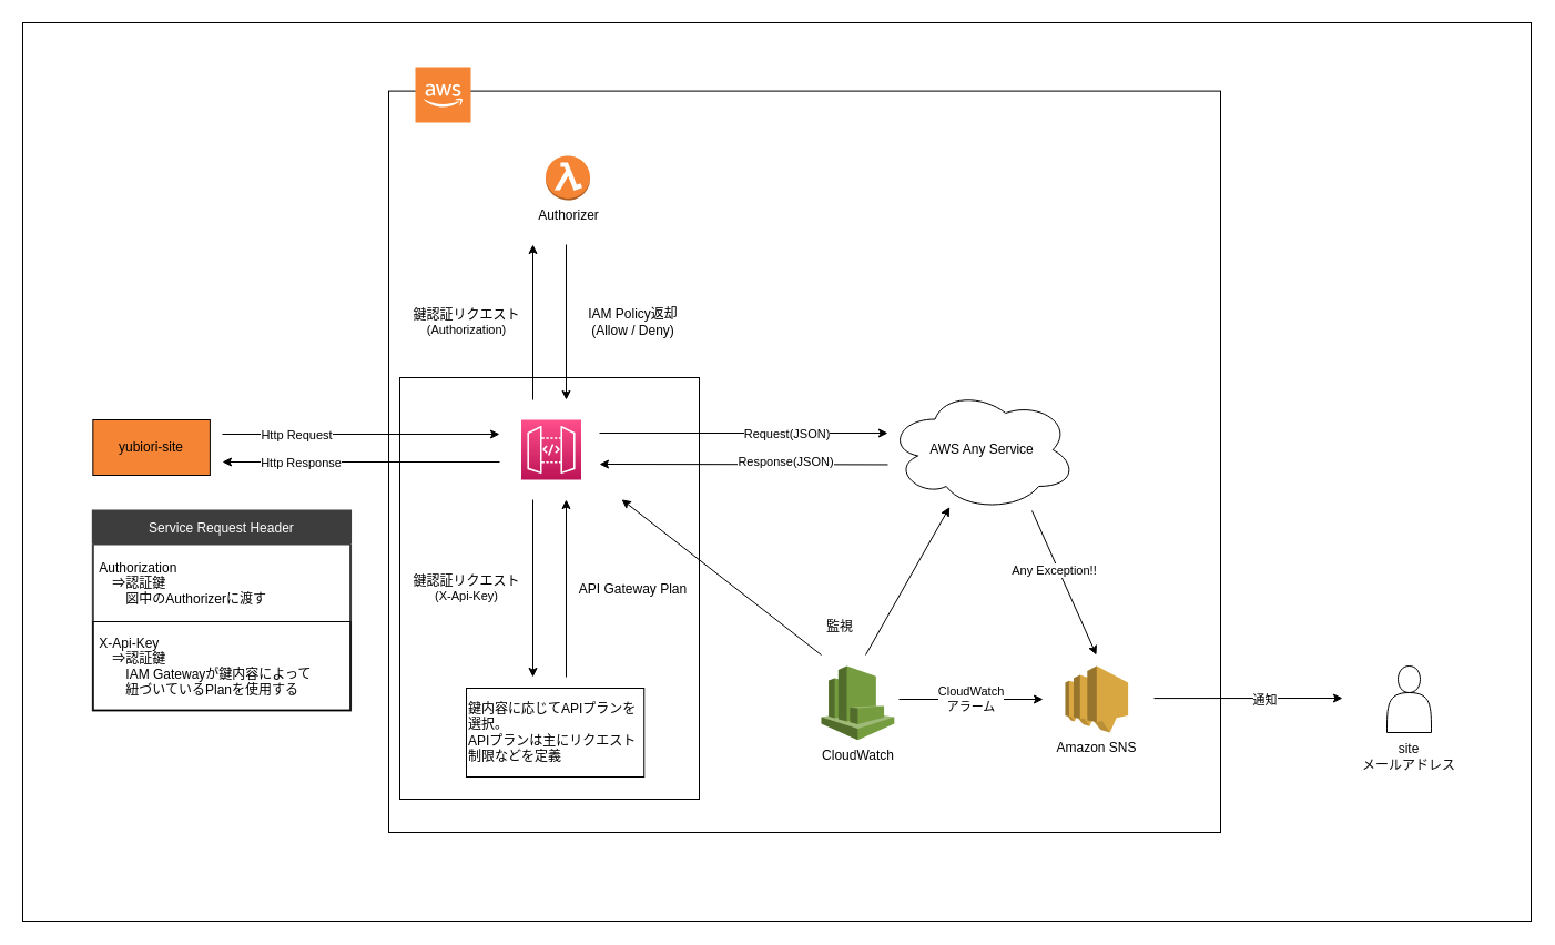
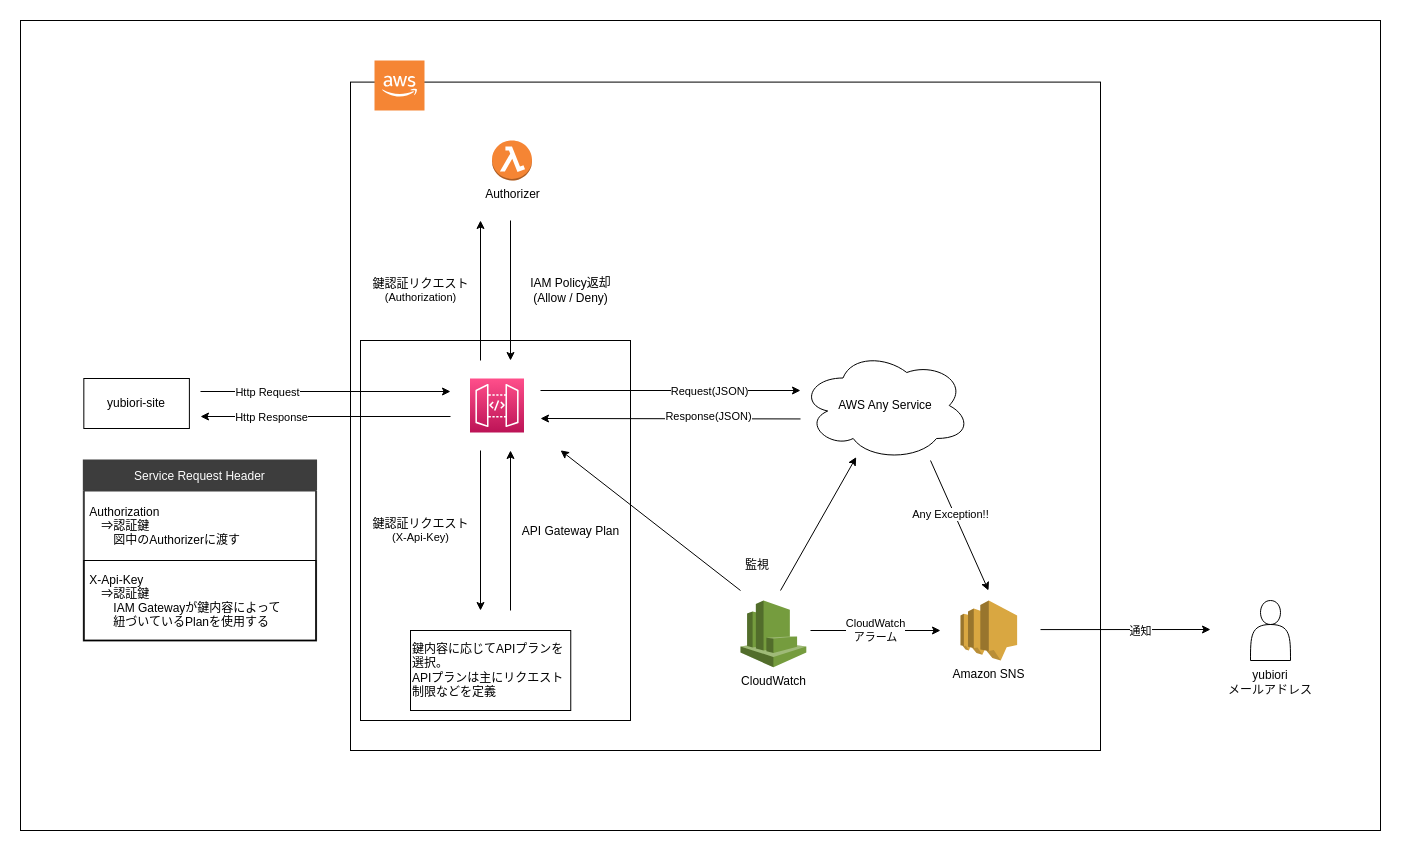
  <mxCell id="0" />
  <mxCell id="1" parent="0" />
  <mxCell id="2" value="" style="rounded=0;whiteSpace=wrap;html=1;fontColor=#FFFFFF;container=0;" parent="1" vertex="1"><mxGeometry x="20" y="20" width="1360" height="810" as="geometry" /></mxCell>
  <mxCell id="3" value="" style="rounded=0;whiteSpace=wrap;html=1;fillColor=none;fontStyle=1" parent="1" vertex="1"><mxGeometry x="350" y="81.6" width="750" height="668.4" as="geometry" /></mxCell>
  <mxCell id="4" value="" style="group" parent="1" vertex="1" connectable="0"><mxGeometry x="360" y="340" width="270" height="380" as="geometry" /></mxCell>
  <mxCell id="5" value="" style="rounded=0;whiteSpace=wrap;html=1;fontColor=#FFFFFF;" parent="4" vertex="1"><mxGeometry width="270" height="380" as="geometry" /></mxCell>
  <mxCell id="6" value="API Gateway" style="sketch=0;points=[[0,0,0],[0.25,0,0],[0.5,0,0],[0.75,0,0],[1,0,0],[0,1,0],[0.25,1,0],[0.5,1,0],[0.75,1,0],[1,1,0],[0,0.25,0],[0,0.5,0],[0,0.75,0],[1,0.25,0],[1,0.5,0],[1,0.75,0]];outlineConnect=0;fontColor=#FFFFFF;gradientColor=#FF4F8B;gradientDirection=north;fillColor=#BC1356;strokeColor=#ffffff;dashed=0;verticalLabelPosition=bottom;verticalAlign=top;align=center;html=1;fontSize=12;fontStyle=0;aspect=fixed;shape=mxgraph.aws4.resourceIcon;resIcon=mxgraph.aws4.api_gateway;" parent="4" vertex="1"><mxGeometry x="109.5" y="38" width="54" height="54" as="geometry" /></mxCell>
  <mxCell id="7" value="&lt;span style=&quot;font-size: 12px&quot;&gt;API Gateway Plan&lt;/span&gt;" style="endArrow=classic;html=1;labelPosition=right;verticalLabelPosition=middle;align=center;verticalAlign=middle;" parent="4" edge="1"><mxGeometry y="-60" width="50" height="50" relative="1" as="geometry"><mxPoint x="150.0" y="270" as="sourcePoint" /><mxPoint x="150" y="110" as="targetPoint" /><mxPoint y="1" as="offset" /></mxGeometry></mxCell>
  <mxCell id="8" value="&lt;span style=&quot;font-family: helvetica; font-size: 12px; font-style: normal; font-weight: 400; letter-spacing: normal; text-indent: 0px; text-transform: none; word-spacing: 0px; display: inline; float: none;&quot;&gt;鍵認証リクエスト&lt;br&gt;&lt;/span&gt;(X-Api-Key)" style="endArrow=classic;html=1;labelPosition=left;verticalLabelPosition=middle;align=center;verticalAlign=middle;labelBackgroundColor=none;fontColor=#000000;" parent="4" edge="1"><mxGeometry y="-60" width="50" height="50" relative="1" as="geometry"><mxPoint x="120" y="110" as="sourcePoint" /><mxPoint x="120.0" y="270" as="targetPoint" /><mxPoint as="offset" /></mxGeometry></mxCell>
- <mxCell id="9" value="鍵内容に応じて&lt;span&gt;APIプランを選択。&lt;/span&gt;&lt;br&gt;&lt;div&gt;APIプランは主に&lt;span&gt;リクエスト制限などを定義&lt;/span&gt;&lt;/div&gt;" style="rounded=0;whiteSpace=wrap;html=1;fontColor=#000000;align=left;" parent="4" vertex="1"><mxGeometry x="60" y="280" width="160.26" height="80" as="geometry" /></mxCell>
+ <mxCell id="9" value="鍵内容に応じて&lt;span&gt;APIプランを選択。&lt;/span&gt;&lt;br&gt;&lt;div&gt;APIプランは主に&lt;span&gt;リクエスト制限などを定義&lt;/span&gt;&lt;/div&gt;" style="rounded=0;whiteSpace=wrap;html=1;fontColor=#000000;align=left;" parent="4" vertex="1"><mxGeometry x="50" y="290" width="160.26" height="80" as="geometry" /></mxCell>
  <mxCell id="10" value="&lt;span style=&quot;font-size: 12px&quot;&gt;IAM Policy返却&lt;br&gt;(Allow / Deny)&lt;/span&gt;" style="endArrow=classic;html=1;labelPosition=right;verticalLabelPosition=middle;align=center;verticalAlign=middle;" parent="1" edge="1"><mxGeometry y="60" width="50" height="50" relative="1" as="geometry"><mxPoint x="510" y="220" as="sourcePoint" /><mxPoint x="510" y="360" as="targetPoint" /><mxPoint as="offset" /></mxGeometry></mxCell>
  <mxCell id="11" value="&lt;span style=&quot;font-family: &amp;#34;helvetica&amp;#34; ; font-size: 12px ; font-style: normal ; font-weight: 400 ; letter-spacing: normal ; text-indent: 0px ; text-transform: none ; word-spacing: 0px ; display: inline ; float: none&quot;&gt;鍵認証リクエスト&lt;br&gt;&lt;/span&gt;(Authorization)" style="endArrow=classic;html=1;labelPosition=left;verticalLabelPosition=middle;align=center;verticalAlign=middle;labelBackgroundColor=none;" parent="1" edge="1"><mxGeometry y="60" width="50" height="50" relative="1" as="geometry"><mxPoint x="480" y="360" as="sourcePoint" /><mxPoint x="480" y="220" as="targetPoint" /><mxPoint as="offset" /></mxGeometry></mxCell>
  <mxCell id="12" value="Authorizer" style="outlineConnect=0;dashed=0;verticalLabelPosition=bottom;verticalAlign=top;align=center;html=1;shape=mxgraph.aws3.lambda_function;fillColor=#F58534;gradientColor=none;" parent="1" vertex="1"><mxGeometry x="491.5" y="140" width="40" height="40" as="geometry" /></mxCell>
  <mxCell id="13" value="" style="endArrow=classic;html=1;labelBackgroundColor=none;fontColor=#FFFFFF;" parent="1" edge="1"><mxGeometry width="50" height="50" relative="1" as="geometry"><mxPoint x="200" y="391" as="sourcePoint" /><mxPoint x="450" y="391" as="targetPoint" /></mxGeometry></mxCell>
  <mxCell id="14" value="Http Request" style="edgeLabel;html=1;align=center;verticalAlign=middle;resizable=0;points=[];fontColor=#000000;" parent="13" vertex="1" connectable="0"><mxGeometry x="-0.066" relative="1" as="geometry"><mxPoint x="-51" as="offset" /></mxGeometry></mxCell>
  <mxCell id="15" value="" style="endArrow=classic;html=1;labelBackgroundColor=none;fontColor=#FFFFFF;" parent="1" edge="1"><mxGeometry width="50" height="50" relative="1" as="geometry"><mxPoint x="540" y="390" as="sourcePoint" /><mxPoint x="800" y="390" as="targetPoint" /></mxGeometry></mxCell>
  <mxCell id="16" value="Request(JSON)" style="edgeLabel;html=1;align=center;verticalAlign=middle;resizable=0;points=[];fontColor=#000000;" parent="15" vertex="1" connectable="0"><mxGeometry x="-0.066" relative="1" as="geometry"><mxPoint x="47" as="offset" /></mxGeometry></mxCell>
  <mxCell id="17" value="" style="endArrow=classic;html=1;labelBackgroundColor=none;fontColor=#FFFFFF;exitX=0.174;exitY=0.338;exitDx=0;exitDy=0;exitPerimeter=0;" parent="1" edge="1"><mxGeometry width="50" height="50" relative="1" as="geometry"><mxPoint x="800.02" y="418.44" as="sourcePoint" /><mxPoint x="540" y="418" as="targetPoint" /></mxGeometry></mxCell>
  <mxCell id="18" value="Response(JSON)" style="edgeLabel;html=1;align=center;verticalAlign=middle;resizable=0;points=[];fontColor=#000000;spacingLeft=7;" parent="17" vertex="1" connectable="0"><mxGeometry x="-0.066" relative="1" as="geometry"><mxPoint x="25" y="-3" as="offset" /></mxGeometry></mxCell>
  <mxCell id="19" value="" style="endArrow=classic;html=1;labelBackgroundColor=none;fontColor=#FFFFFF;" parent="1" edge="1"><mxGeometry width="50" height="50" relative="1" as="geometry"><mxPoint x="450" y="416" as="sourcePoint" /><mxPoint x="200" y="416" as="targetPoint" /></mxGeometry></mxCell>
  <mxCell id="20" value="Http Response" style="edgeLabel;html=1;align=center;verticalAlign=middle;resizable=0;points=[];fontColor=#000000;spacingLeft=5;spacingRight=14;" parent="19" vertex="1" connectable="0"><mxGeometry x="-0.066" relative="1" as="geometry"><mxPoint x="-58" as="offset" /></mxGeometry></mxCell>
  <mxCell id="21" value="&lt;font color=&quot;#000000&quot;&gt;AWS Any Service&lt;/font&gt;" style="ellipse;shape=cloud;whiteSpace=wrap;html=1;fontColor=#FFFFFF;" parent="1" vertex="1"><mxGeometry x="800" y="350" width="170" height="110" as="geometry" /></mxCell>
  <mxCell id="22" value="" style="endArrow=classic;html=1;" parent="1" edge="1"><mxGeometry width="50" height="50" relative="1" as="geometry"><mxPoint x="930" y="460" as="sourcePoint" /><mxPoint x="988" y="590" as="targetPoint" /></mxGeometry></mxCell>
  <mxCell id="23" value="Any Exception!!" style="edgeLabel;html=1;align=center;verticalAlign=middle;resizable=0;points=[];" parent="22" vertex="1" connectable="0"><mxGeometry x="-0.315" relative="1" as="geometry"><mxPoint y="9" as="offset" /></mxGeometry></mxCell>
  <mxCell id="24" style="edgeStyle=none;html=1;" parent="1" edge="1"><mxGeometry relative="1" as="geometry"><mxPoint x="1040" y="629.09" as="sourcePoint" /><mxPoint x="1210" y="629" as="targetPoint" /></mxGeometry></mxCell>
  <mxCell id="25" value="通知" style="edgeLabel;html=1;align=center;verticalAlign=middle;resizable=0;points=[];" parent="24" vertex="1" connectable="0"><mxGeometry x="0.477" relative="1" as="geometry"><mxPoint x="-26" y="1" as="offset" /></mxGeometry></mxCell>
  <mxCell id="26" value="Amazon SNS" style="outlineConnect=0;dashed=0;verticalLabelPosition=bottom;verticalAlign=top;align=center;html=1;shape=mxgraph.aws3.sns;fillColor=#D9A741;gradientColor=none;" parent="1" vertex="1"><mxGeometry x="960" y="600" width="56.63" height="60" as="geometry" /></mxCell>
  <mxCell id="27" value="CloudWatch" style="outlineConnect=0;dashed=0;verticalLabelPosition=bottom;verticalAlign=top;align=center;html=1;shape=mxgraph.aws3.cloudwatch;fillColor=#759C3E;gradientColor=none;" parent="1" vertex="1"><mxGeometry x="740" y="600" width="65.81" height="66.8" as="geometry" /></mxCell>
  <mxCell id="28" value="" style="endArrow=classic;html=1;" parent="1" target="21" edge="1"><mxGeometry width="50" height="50" relative="1" as="geometry"><mxPoint x="780" y="590" as="sourcePoint" /><mxPoint x="820" y="540" as="targetPoint" /></mxGeometry></mxCell>
  <mxCell id="29" value="" style="endArrow=classic;html=1;entryX=0.741;entryY=0.289;entryDx=0;entryDy=0;entryPerimeter=0;" parent="1" target="5" edge="1"><mxGeometry width="50" height="50" relative="1" as="geometry"><mxPoint x="740" y="590" as="sourcePoint" /><mxPoint x="540" y="420" as="targetPoint" /></mxGeometry></mxCell>
  <mxCell id="30" value="CloudWatch&lt;br&gt;アラーム" style="endArrow=classic;html=1;" parent="1" edge="1"><mxGeometry width="50" height="50" relative="1" as="geometry"><mxPoint x="810" y="630" as="sourcePoint" /><mxPoint x="940" y="630" as="targetPoint" /></mxGeometry></mxCell>
  <mxCell id="31" value="監視" style="text;html=1;strokeColor=none;fillColor=none;align=center;verticalAlign=middle;whiteSpace=wrap;rounded=0;" parent="1" vertex="1"><mxGeometry x="727" y="550" width="60" height="30" as="geometry" /></mxCell>
  <mxCell id="32" value="" style="group;fontColor=#FFFFFF;" parent="1" vertex="1" connectable="0"><mxGeometry x="83.333" y="378" width="232.222" height="262" as="geometry" /></mxCell>
  <mxCell id="33" value="Service Request Header" style="swimlane;fontStyle=0;childLayout=stackLayout;horizontal=1;startSize=30;horizontalStack=0;resizeParent=1;resizeParentMax=0;resizeLast=0;collapsible=1;marginBottom=0;fillColor=#3D3D3D;strokeColor=#3D3D3D;strokeWidth=2;fontColor=#ffffff;" parent="32" vertex="1"><mxGeometry y="82" width="232.222" height="180" as="geometry" /></mxCell>
  <mxCell id="34" value="Authorization&#10;　⇒認証鍵&#10;　　図中のAuthorizerに渡す" style="text;strokeColor=none;fillColor=none;align=left;verticalAlign=middle;spacingLeft=4;spacingRight=4;overflow=hidden;points=[[0,0.5],[1,0.5]];portConstraint=eastwest;rotatable=0;fontColor=#000000;" parent="33" vertex="1"><mxGeometry y="30" width="232.222" height="70" as="geometry" /></mxCell>
  <mxCell id="35" value="X-Api-Key&#10;　⇒認証鍵&#10;　　IAM Gatewayが鍵内容によって&#10;　　紐づいているPlanを使用する" style="text;strokeColor=default;fillColor=none;align=left;verticalAlign=middle;spacingLeft=4;spacingRight=4;overflow=hidden;points=[[0,0.5],[1,0.5]];portConstraint=eastwest;rotatable=0;fontColor=#000000;" parent="33" vertex="1"><mxGeometry y="100" width="232.222" height="80" as="geometry" /></mxCell>
- <mxCell id="36" value="yubiori-site" style="rounded=0;whiteSpace=wrap;html=1;fillColor=#f58534;" parent="32" vertex="1"><mxGeometry width="105.556" height="50" as="geometry" /></mxCell>
+ <mxCell id="36" value="yubiori-site" style="rounded=0;whiteSpace=wrap;html=1;" parent="32" vertex="1"><mxGeometry width="105.556" height="50" as="geometry" /></mxCell>
  <mxCell id="37" value="" style="outlineConnect=0;dashed=0;verticalLabelPosition=bottom;verticalAlign=top;align=center;html=1;shape=mxgraph.aws3.cloud_2;fillColor=#F58534;gradientColor=none;" parent="1" vertex="1"><mxGeometry x="374" y="60" width="50" height="50" as="geometry" /></mxCell>
  <mxCell id="38" value="" style="group" parent="1" vertex="1" connectable="0"><mxGeometry x="1225" y="600" width="90" height="96.8" as="geometry" /></mxCell>
  <mxCell id="39" value="" style="shape=actor;whiteSpace=wrap;html=1;labelPosition=center;verticalLabelPosition=bottom;align=center;verticalAlign=top;" parent="38" vertex="1"><mxGeometry x="25" width="40" height="60" as="geometry" /></mxCell>
- <mxCell id="40" value="site&lt;br&gt;メールアドレス" style="text;html=1;strokeColor=none;fillColor=none;align=center;verticalAlign=middle;whiteSpace=wrap;rounded=0;fontColor=#080808;" parent="38" vertex="1"><mxGeometry y="66.8" width="90" height="30" as="geometry" /></mxCell>
+ <mxCell id="40" value="yubiori&lt;br&gt;メールアドレス" style="text;html=1;strokeColor=none;fillColor=none;align=center;verticalAlign=middle;whiteSpace=wrap;rounded=0;fontColor=#080808;" parent="38" vertex="1"><mxGeometry y="66.8" width="90" height="30" as="geometry" /></mxCell>
